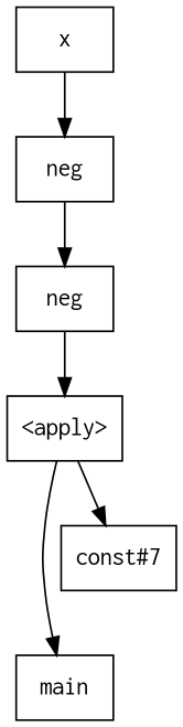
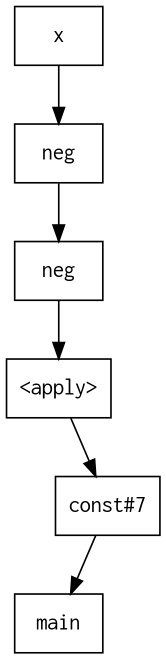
  digraph {
    node [fontname=Courier shape=box]
    n1 [label=main]
    n2 [label=neg]
    n3 [label="<apply>"]
    n4 [label="const#7"]
    n5 [label=x]
    n6 [label=neg]
    n2 -> n3
-   n3 -> n1
+   n4 -> n1
    n3 -> n4
    n5 -> n6
    n6 -> n2
  }
